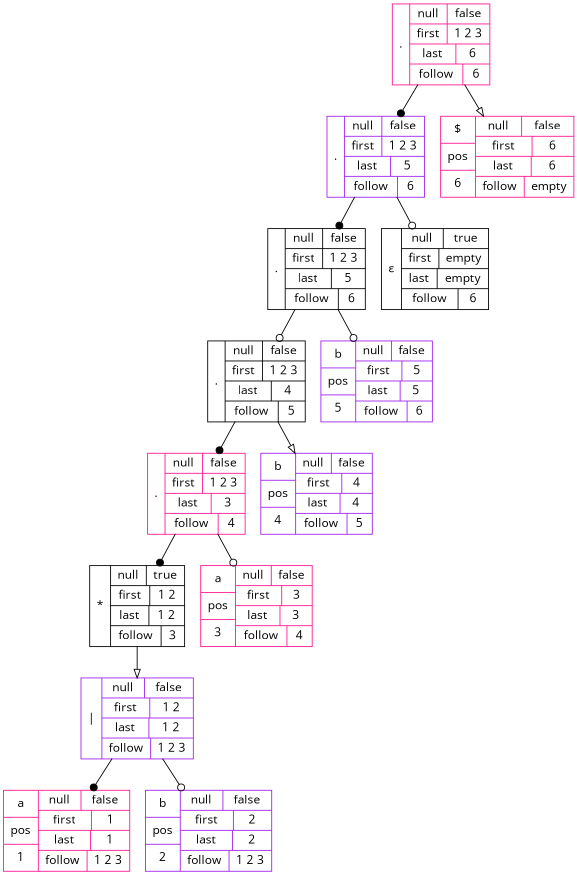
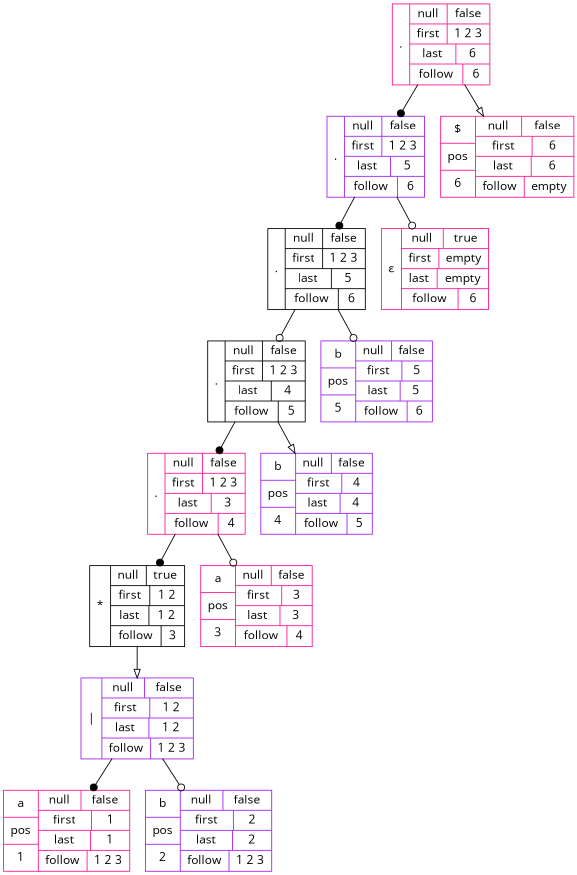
  digraph {
    fontname="Open Sans"
    node [shape=record color=deeppink fontname="Open Sans"]
    edge [arrowhead=dot fontname="Open Sans"]
    n1 [label=".|{{null|false}|{first|1 2 3 }|{last|6 }|{follow|6 }}"]
    n2 [label=".|{{null|false}|{first|1 2 3 }|{last|5 }|{follow|6 }}" color=purple]
    n3 [label="{$|pos|6}|{{null|false}|{first|6 }|{last|6 }|{follow|empty}}"]
    n4 [label=".|{{null|false}|{first|1 2 3 }|{last|5 }|{follow|6 }}" color=black]
-   n5 [label="&epsilon;|{{null|true}|{first|empty}|{last|empty}|{follow|6 }}" color=black]
+   n5 [label="&epsilon;|{{null|true}|{first|empty}|{last|empty}|{follow|6 }}"]
    n6 [label=".|{{null|false}|{first|1 2 3 }|{last|4 }|{follow|5 }}" color=black]
    n7 [label="{b|pos|5}|{{null|false}|{first|5 }|{last|5 }|{follow|6 }}" color=purple]
    n8 [label=".|{{null|false}|{first|1 2 3 }|{last|3 }|{follow|4 }}"]
    n9 [label="{b|pos|4}|{{null|false}|{first|4 }|{last|4 }|{follow|5 }}" color=purple]
    n10 [label="*|{{null|true}|{first|1 2 }|{last|1 2 }|{follow|3 }}" color=black]
    n11 [label="{a|pos|3}|{{null|false}|{first|3 }|{last|3 }|{follow|4 }}"]
    n12 [label="\||{{null|false}|{first|1 2 }|{last|1 2 }|{follow|1 2 3 }}" color=purple]
    n13 [label="{a|pos|1}|{{null|false}|{first|1 }|{last|1 }|{follow|1 2 3 }}"]
    n14 [label="{b|pos|2}|{{null|false}|{first|2 }|{last|2 }|{follow|1 2 3 }}" color=purple]
    n1 -> n2
    n1 -> n3 [arrowhead=onormal]
    n2 -> n4
    n2 -> n5 [arrowhead=odot]
    n4 -> n6 [arrowhead=odot]
    n4 -> n7 [arrowhead=odot]
    n6 -> n8
    n6 -> n9 [arrowhead=onormal]
    n8 -> n10
    n8 -> n11 [arrowhead=odot]
    n10 -> n12 [arrowhead=onormal]
    n12 -> n13
    n12 -> n14 [arrowhead=odot]
  }
